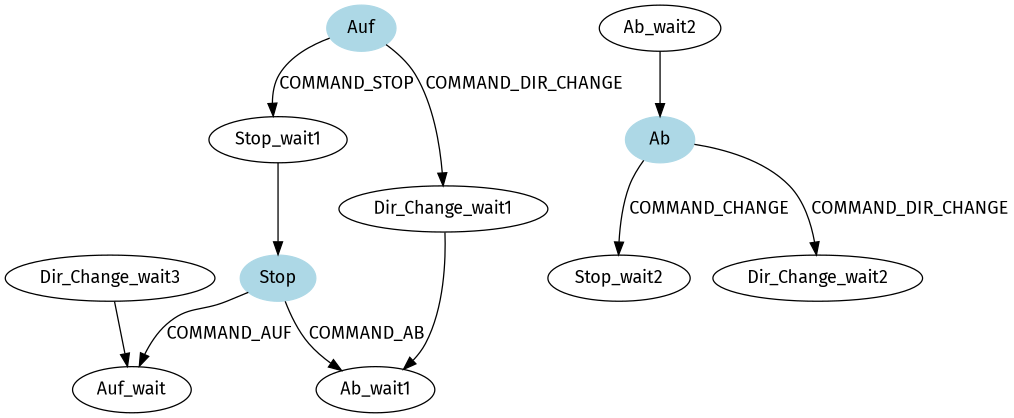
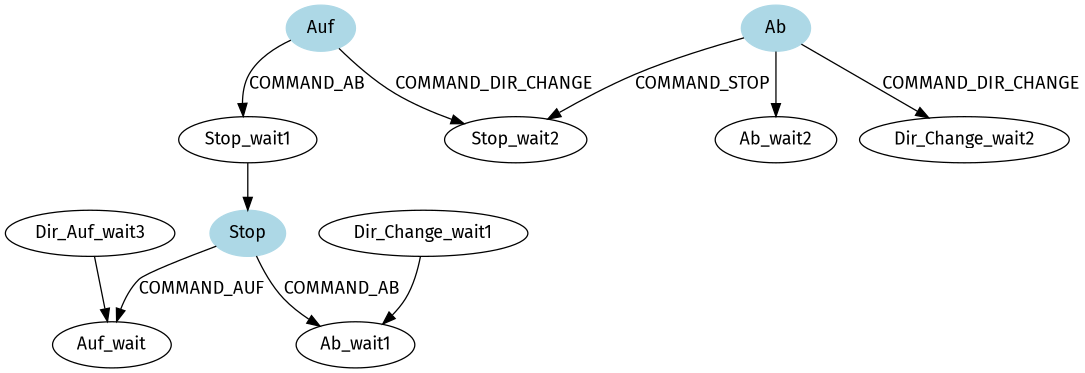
  digraph {
    fontname="Fira Sans"
    node [fontname="Fira Sans"]
    edge [fontname="Fira Sans"]
    Stop [color=lightblue style=filled]
    Auf_wait
    Ab_wait1
    Auf [color=lightblue style=filled]
    Dir_Change_wait1
    Stop_wait1
    Ab [color=lightblue style=filled]
    Stop_wait2
    Dir_Change_wait2
    Ab_wait2
-   Dir_Change_wait3
+   Dir_Change_wait3 [label=Dir_Auf_wait3]
    Stop -> Auf_wait [label=COMMAND_AUF]
    Stop -> Ab_wait1 [label=COMMAND_AB]
-   Auf -> Dir_Change_wait1 [label=COMMAND_DIR_CHANGE]
-   Auf -> Stop_wait1 [label=COMMAND_STOP]
+   Auf -> Stop_wait2 [label=COMMAND_DIR_CHANGE]
+   Auf -> Stop_wait1 [label=COMMAND_AB]
    Dir_Change_wait1 -> Ab_wait1
    Stop_wait1 -> Stop
-   Ab -> Stop_wait2 [label=COMMAND_CHANGE]
+   Ab -> Stop_wait2 [label=COMMAND_STOP]
    Ab -> Dir_Change_wait2 [label=COMMAND_DIR_CHANGE]
-   Ab_wait2 -> Ab
+   Ab -> Ab_wait2
    Dir_Change_wait3 -> Auf_wait
  }
